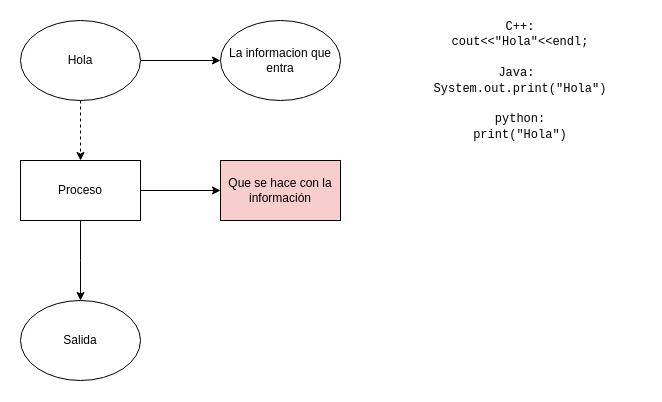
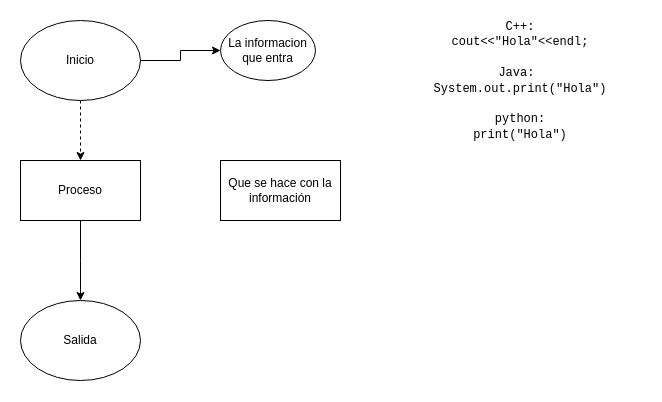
  <mxCell id="0" />
  <mxCell id="1" parent="0" />
  <mxCell id="2" value="" style="edgeStyle=orthogonalEdgeStyle;rounded=0;orthogonalLoop=1;jettySize=auto;html=1;dashed=1;" edge="1" parent="1" source="4" target="8"><mxGeometry relative="1" as="geometry" /></mxCell>
  <mxCell id="3" value="" style="edgeStyle=orthogonalEdgeStyle;rounded=0;orthogonalLoop=1;jettySize=auto;html=1;" edge="1" parent="1" source="4" target="5"><mxGeometry relative="1" as="geometry" /></mxCell>
- <mxCell id="4" value="Hola" style="ellipse;whiteSpace=wrap;html=1;" vertex="1" parent="1"><mxGeometry x="20" y="20" width="120" height="80" as="geometry" /></mxCell>
- <mxCell id="5" value="La informacion que entra" style="ellipse;whiteSpace=wrap;html=1;" vertex="1" parent="1"><mxGeometry x="220" y="20" width="120" height="80" as="geometry" /></mxCell>
+ <mxCell id="4" value="Inicio" style="ellipse;whiteSpace=wrap;html=1;" vertex="1" parent="1"><mxGeometry x="20" y="20" width="120" height="80" as="geometry" /></mxCell>
+ <mxCell id="5" value="La informacion que entra" style="ellipse;whiteSpace=wrap;html=1;" vertex="1" parent="1"><mxGeometry x="220" y="20" width="95" height="60" as="geometry" /></mxCell>
  <mxCell id="6" value="" style="edgeStyle=orthogonalEdgeStyle;rounded=0;orthogonalLoop=1;jettySize=auto;html=1;" edge="1" parent="1" source="8"><mxGeometry relative="1" as="geometry"><mxPoint x="80" y="300" as="targetPoint" /></mxGeometry></mxCell>
- <mxCell id="7" value="" style="edgeStyle=orthogonalEdgeStyle;rounded=0;orthogonalLoop=1;jettySize=auto;html=1;" edge="1" parent="1" source="8" target="9"><mxGeometry relative="1" as="geometry" /></mxCell>
  <mxCell id="8" value="Proceso" style="rounded=0;whiteSpace=wrap;html=1;" vertex="1" parent="1"><mxGeometry x="20" y="160" width="120" height="60" as="geometry" /></mxCell>
- <mxCell id="9" value="Que se hace con la información" style="rounded=0;whiteSpace=wrap;html=1;fillColor=#f8cecc;" vertex="1" parent="1"><mxGeometry x="220" y="160" width="120" height="60" as="geometry" /></mxCell>
+ <mxCell id="9" value="Que se hace con la información" style="rounded=0;whiteSpace=wrap;html=1;" vertex="1" parent="1"><mxGeometry x="220" y="160" width="120" height="60" as="geometry" /></mxCell>
  <mxCell id="10" value="Salida" style="ellipse;whiteSpace=wrap;html=1;" vertex="1" parent="1"><mxGeometry x="20" y="300" width="120" height="80" as="geometry" /></mxCell>
  <mxCell id="11" value="&lt;font face=&quot;Courier New&quot;&gt;C++:&lt;br&gt;cout&amp;lt;&amp;lt;&quot;Hola&quot;&amp;lt;&amp;lt;endl;&lt;br&gt;&lt;br&gt;Java:&amp;nbsp;&lt;br&gt;System.out.print(&quot;Hola&quot;)&lt;br&gt;&lt;br&gt;python:&lt;br&gt;print(&quot;Hola&quot;)&lt;/font&gt;" style="text;html=1;strokeColor=none;fillColor=none;align=center;verticalAlign=middle;whiteSpace=wrap;rounded=0;" vertex="1" parent="1"><mxGeometry x="400" y="20" width="240" height="120" as="geometry" /></mxCell>
